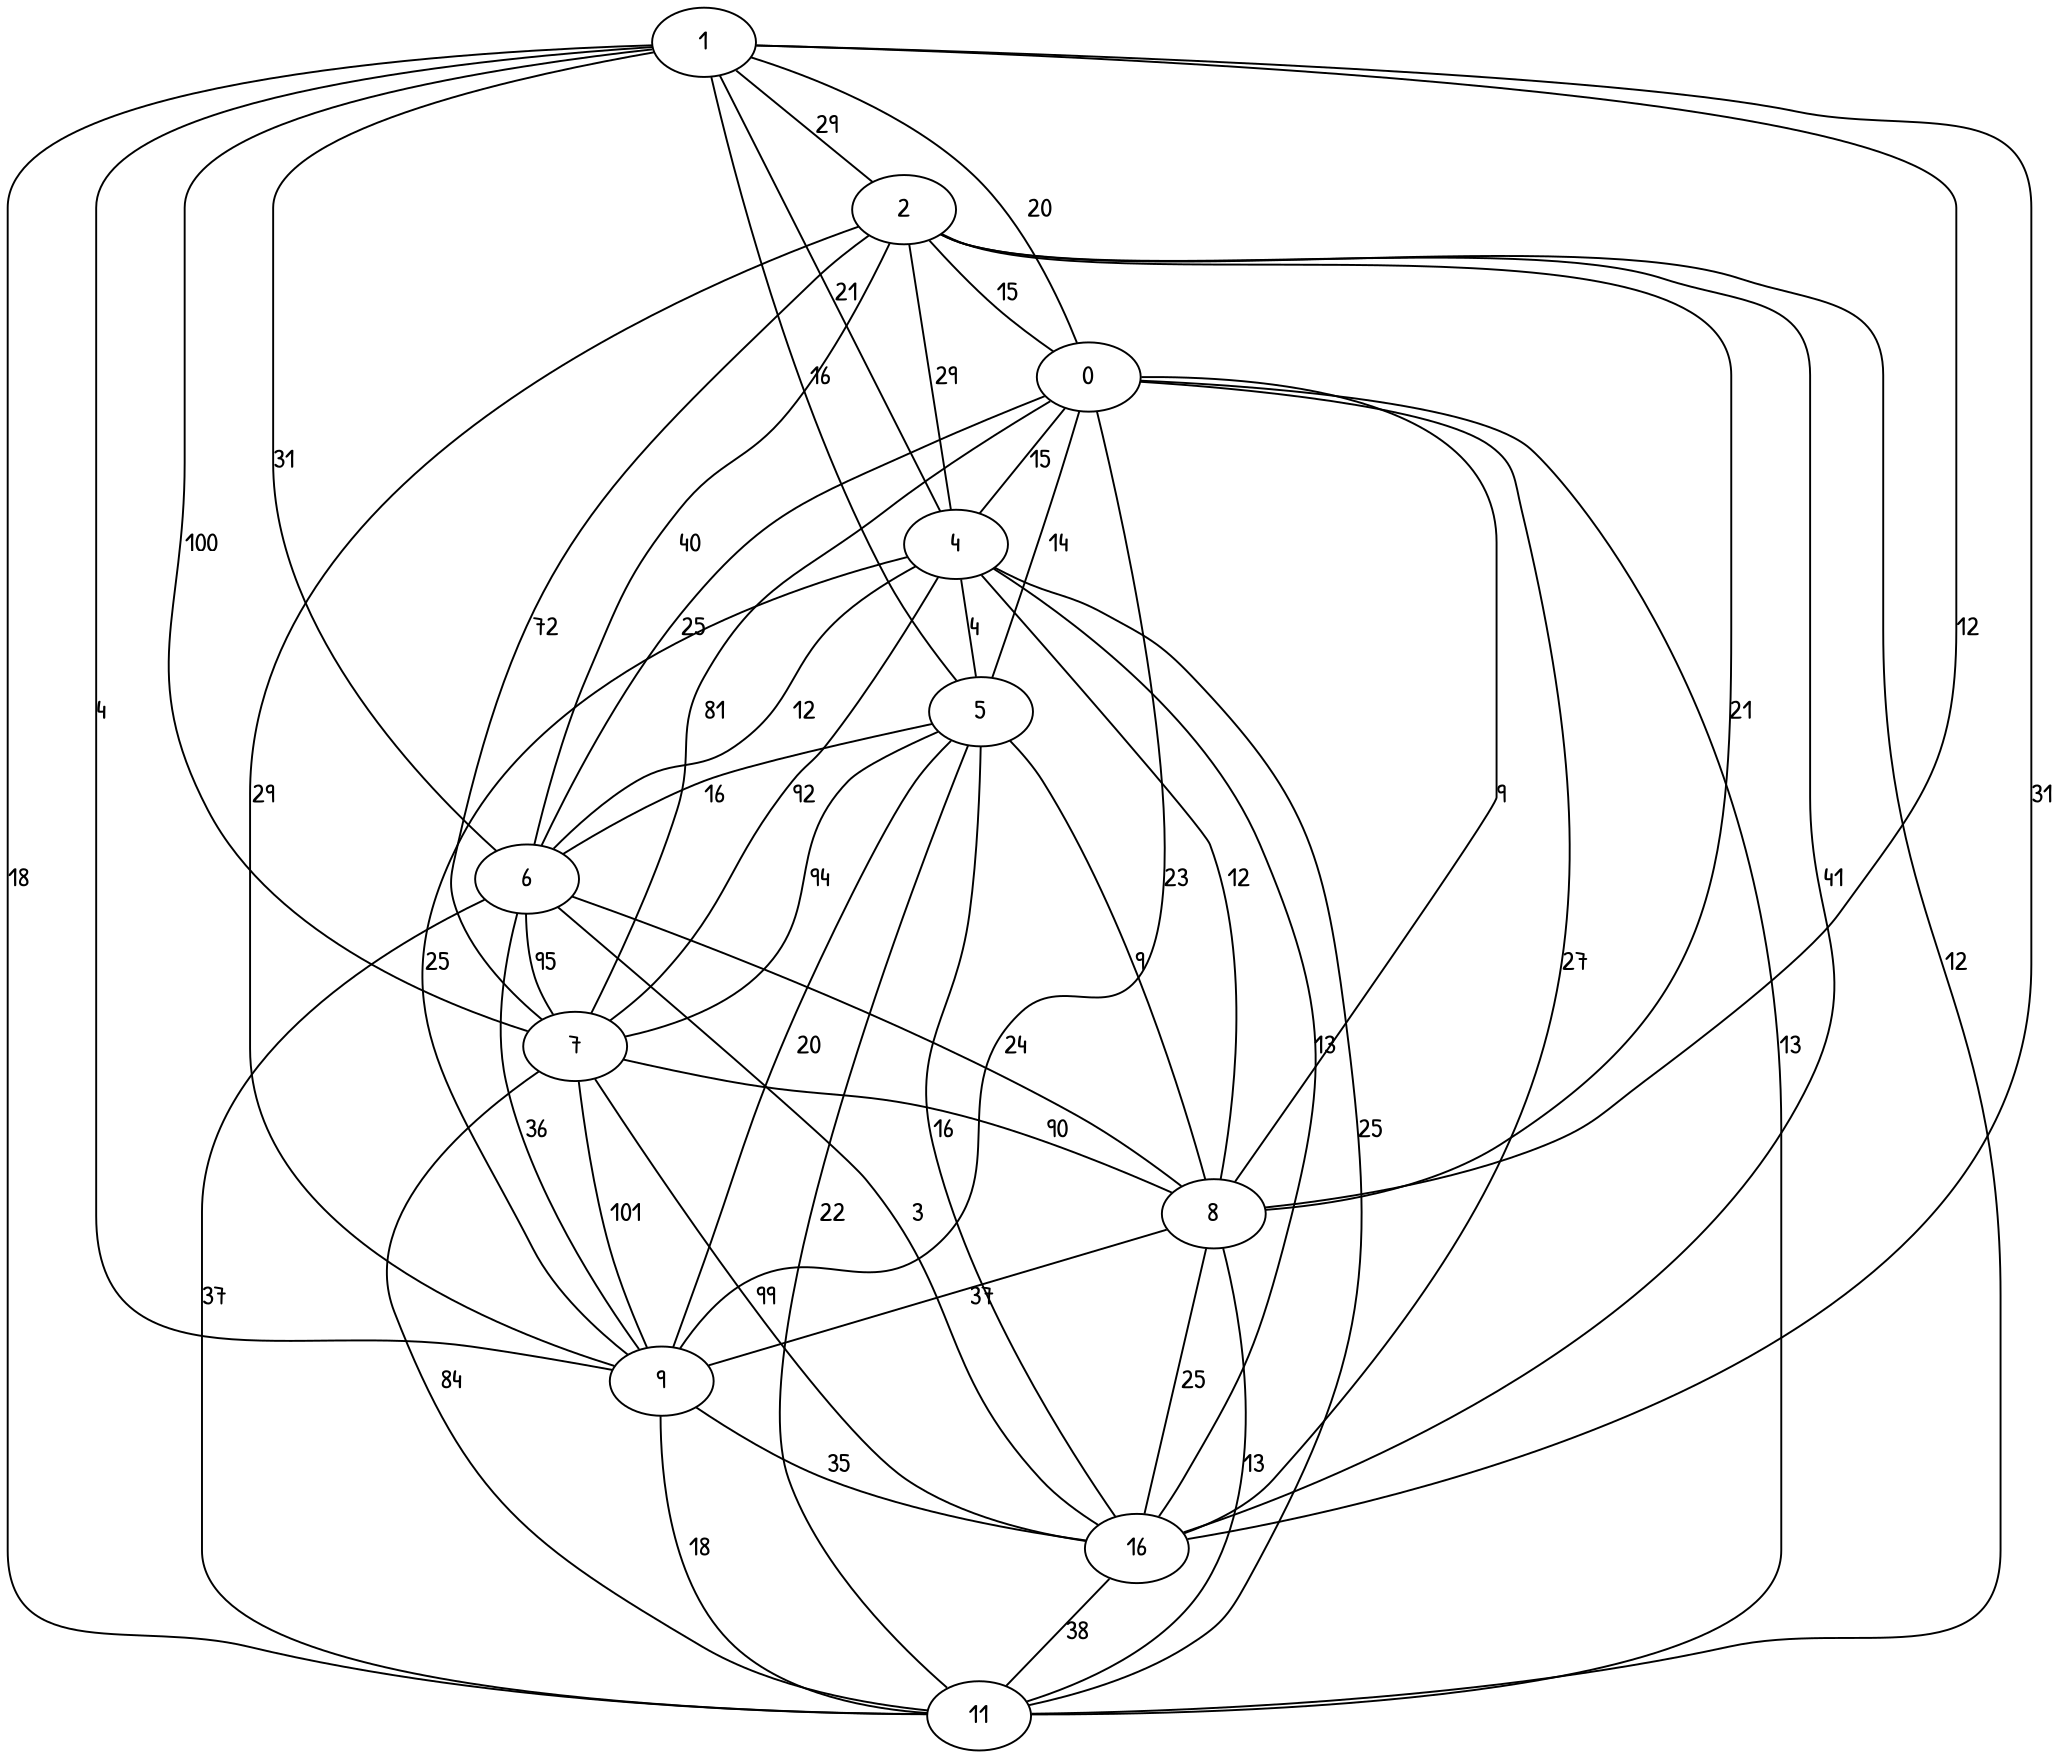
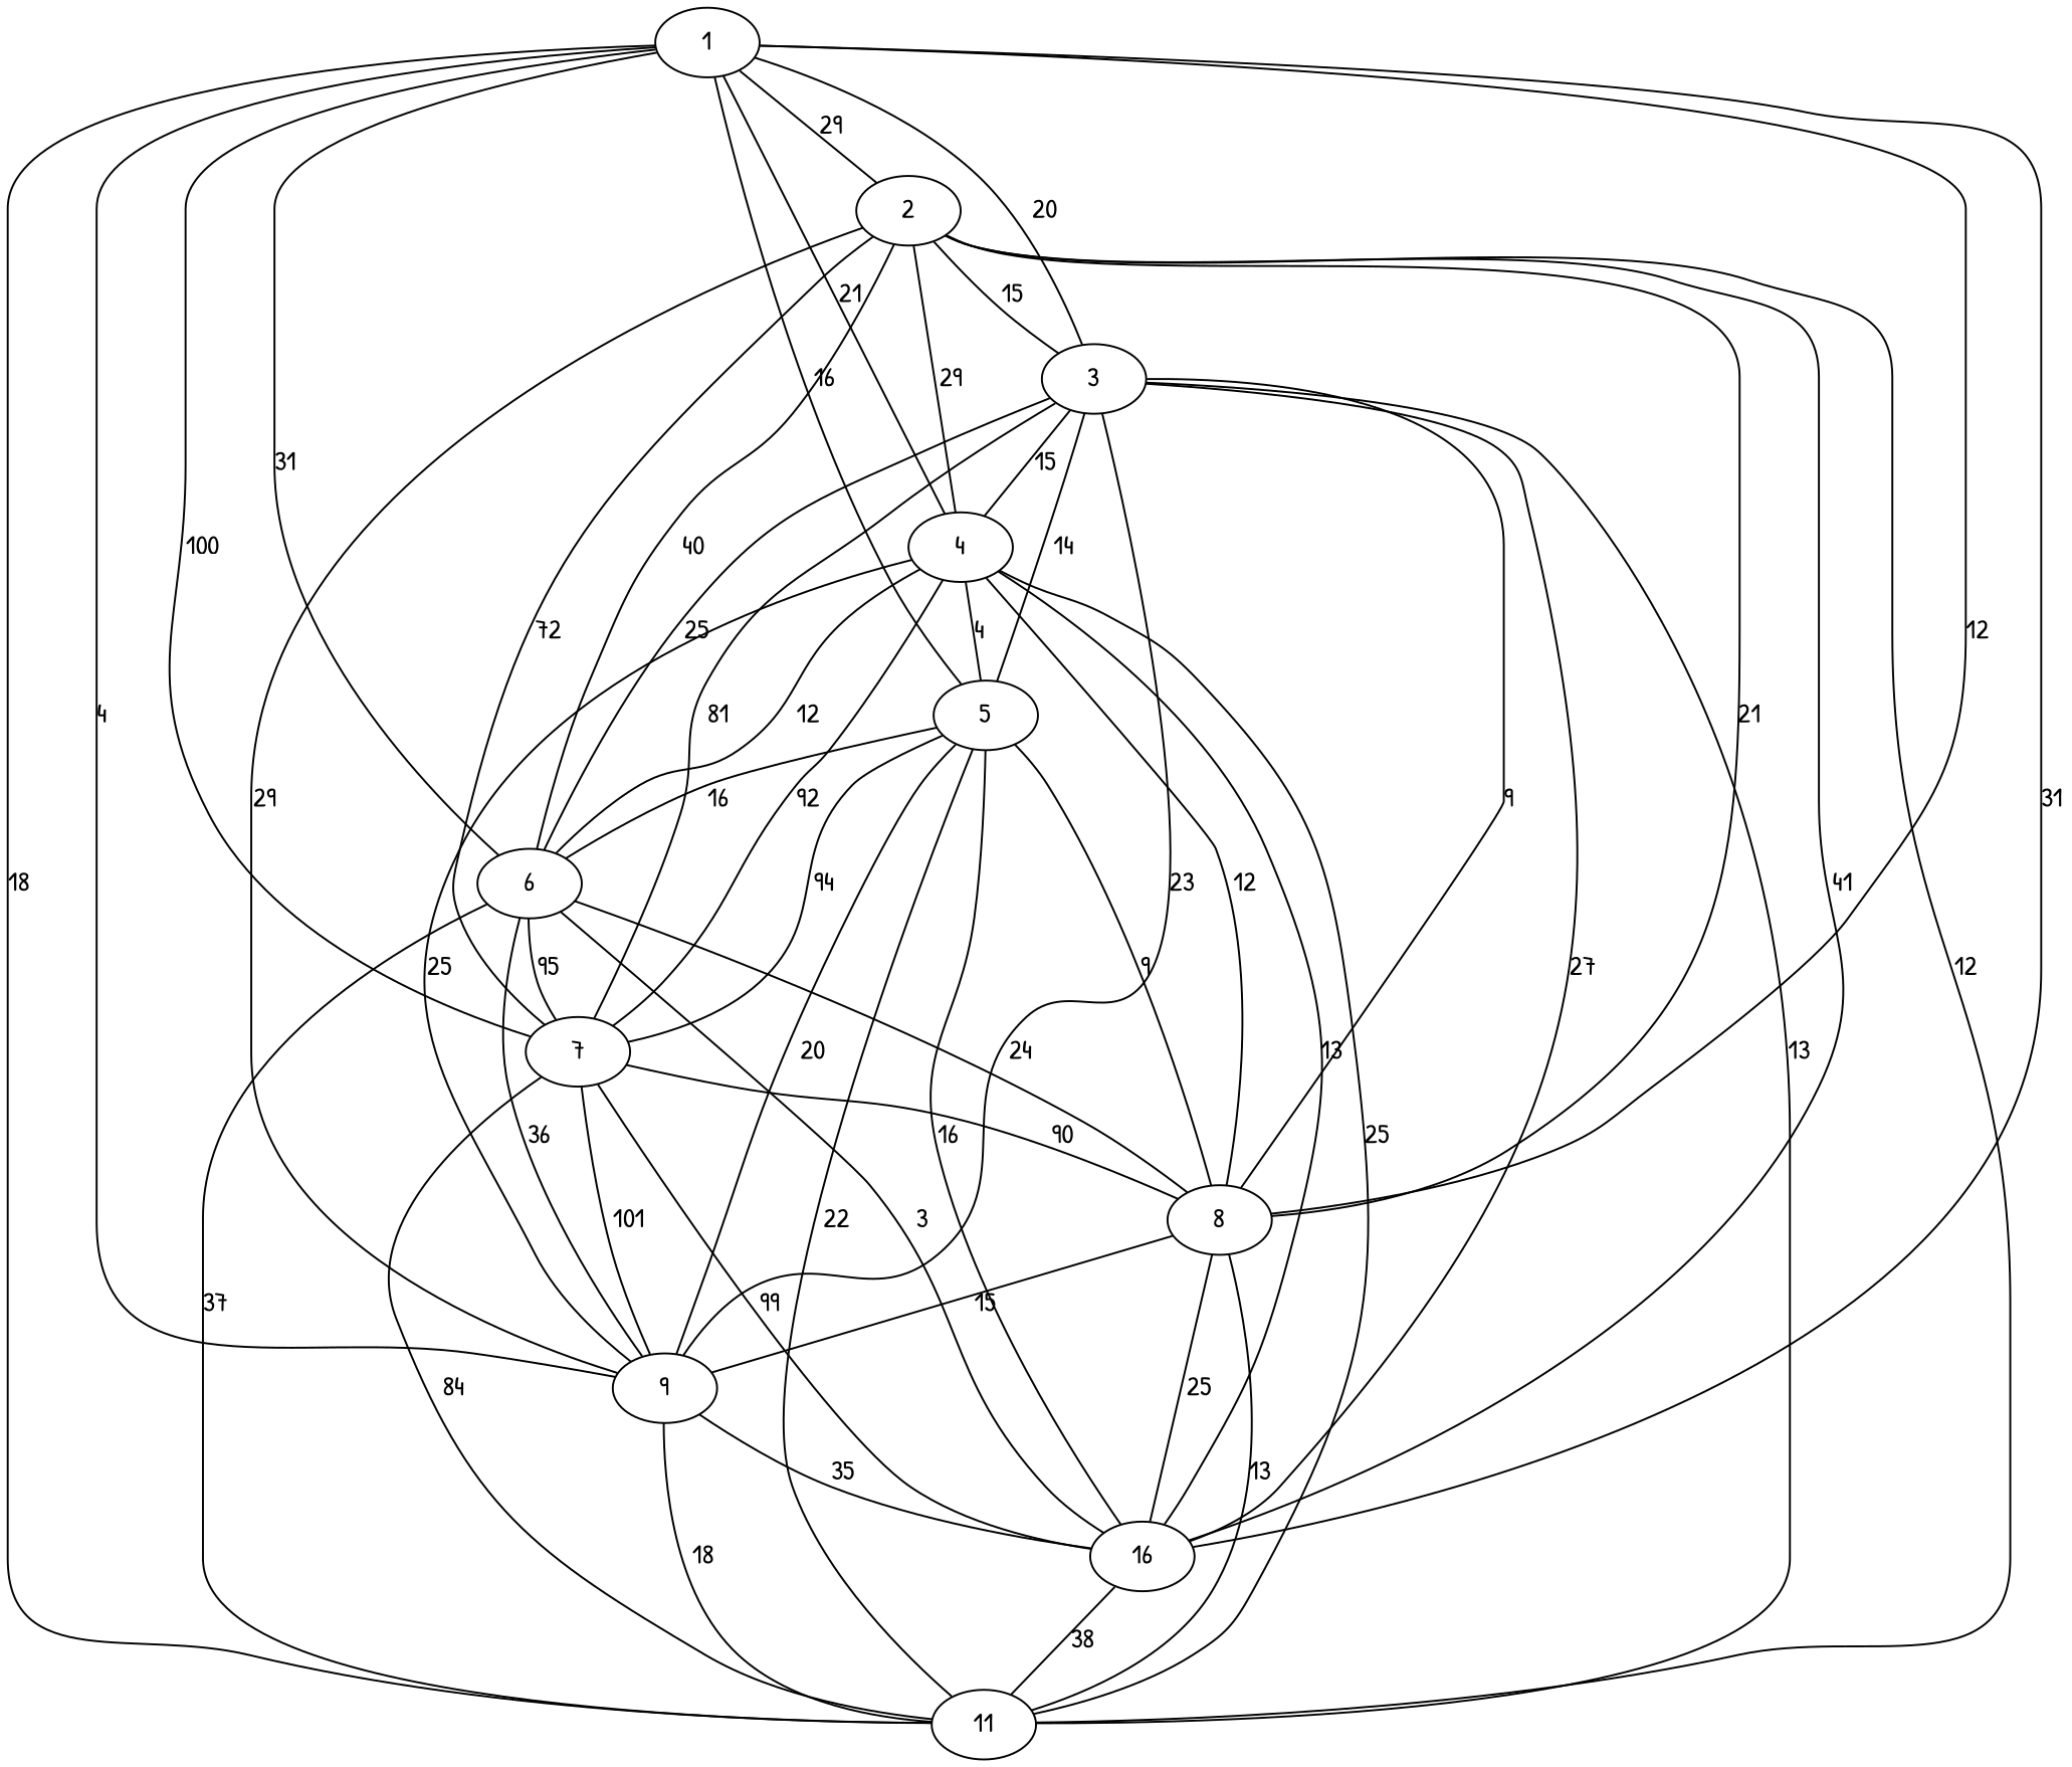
  graph {
    fontname="Patrick Hand"
    node [fontname="Patrick Hand"]
    edge [fontname="Patrick Hand"]
    1
    2
-   3 [label=0]
+   3
    4
    5
    6
    7
    8
    9
    n10 [label=16]
    11
    1 -- 2 [label=29]
    1 -- 3 [label=20]
    1 -- 4 [label=21]
    1 -- 5 [label=16]
    1 -- 6 [label=31]
    1 -- 7 [label=100]
    1 -- 8 [label=12]
    1 -- 9 [label=4]
    1 -- n10 [label=31]
    1 -- 11 [label=18]
    2 -- 3 [label=15]
    2 -- 4 [label=29]
    2 -- 6 [label=40]
    2 -- 7 [label=72]
    2 -- 8 [label=21]
    2 -- 9 [label=29]
    2 -- n10 [label=41]
    2 -- 11 [label=12]
    3 -- 4 [label=15]
    3 -- 5 [label=14]
    3 -- 6 [label=25]
    3 -- 7 [label=81]
    3 -- 8 [label=9]
    3 -- 9 [label=23]
    3 -- n10 [label=27]
    3 -- 11 [label=13]
    4 -- 5 [label=4]
    4 -- 6 [label=12]
    4 -- 7 [label=92]
    4 -- 8 [label=12]
    4 -- 9 [label=25]
    4 -- n10 [label=13]
    4 -- 11 [label=25]
    5 -- 6 [label=16]
    5 -- 7 [label=94]
    5 -- 8 [label=9]
    5 -- 9 [label=20]
    5 -- n10 [label=16]
    5 -- 11 [label=22]
    6 -- 7 [label=95]
    6 -- 8 [label=24]
    6 -- 9 [label=36]
    6 -- n10 [label=3]
    6 -- 11 [label=37]
    7 -- 8 [label=90]
    7 -- 9 [label=101]
    7 -- n10 [label=99]
    7 -- 11 [label=84]
-   8 -- 9 [label=37]
+   8 -- 9 [label=15]
    8 -- n10 [label=25]
    8 -- 11 [label=13]
    9 -- n10 [label=35]
    9 -- 11 [label=18]
    n10 -- 11 [label=38]
  }
